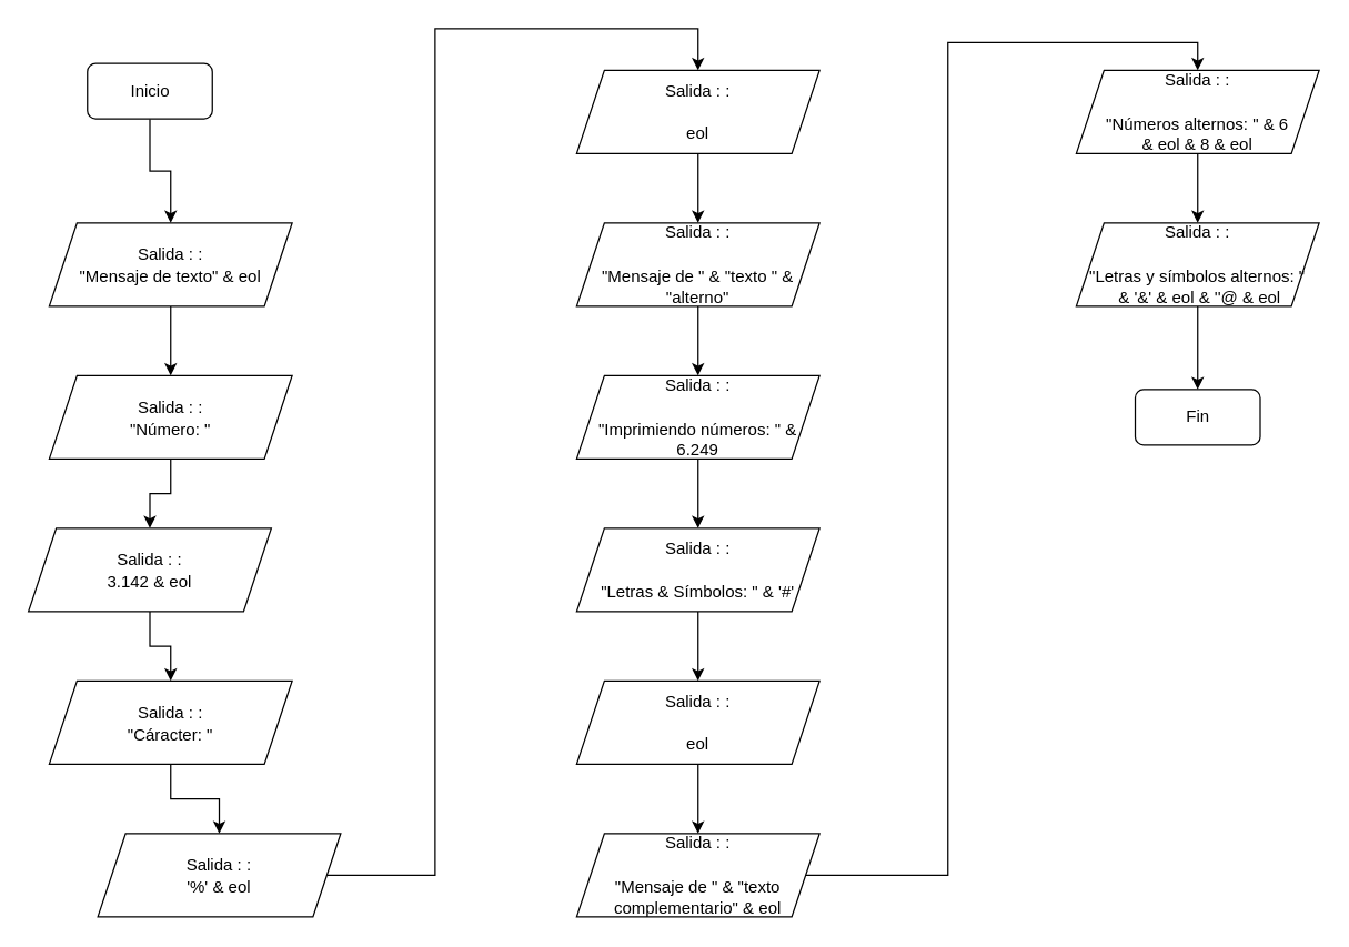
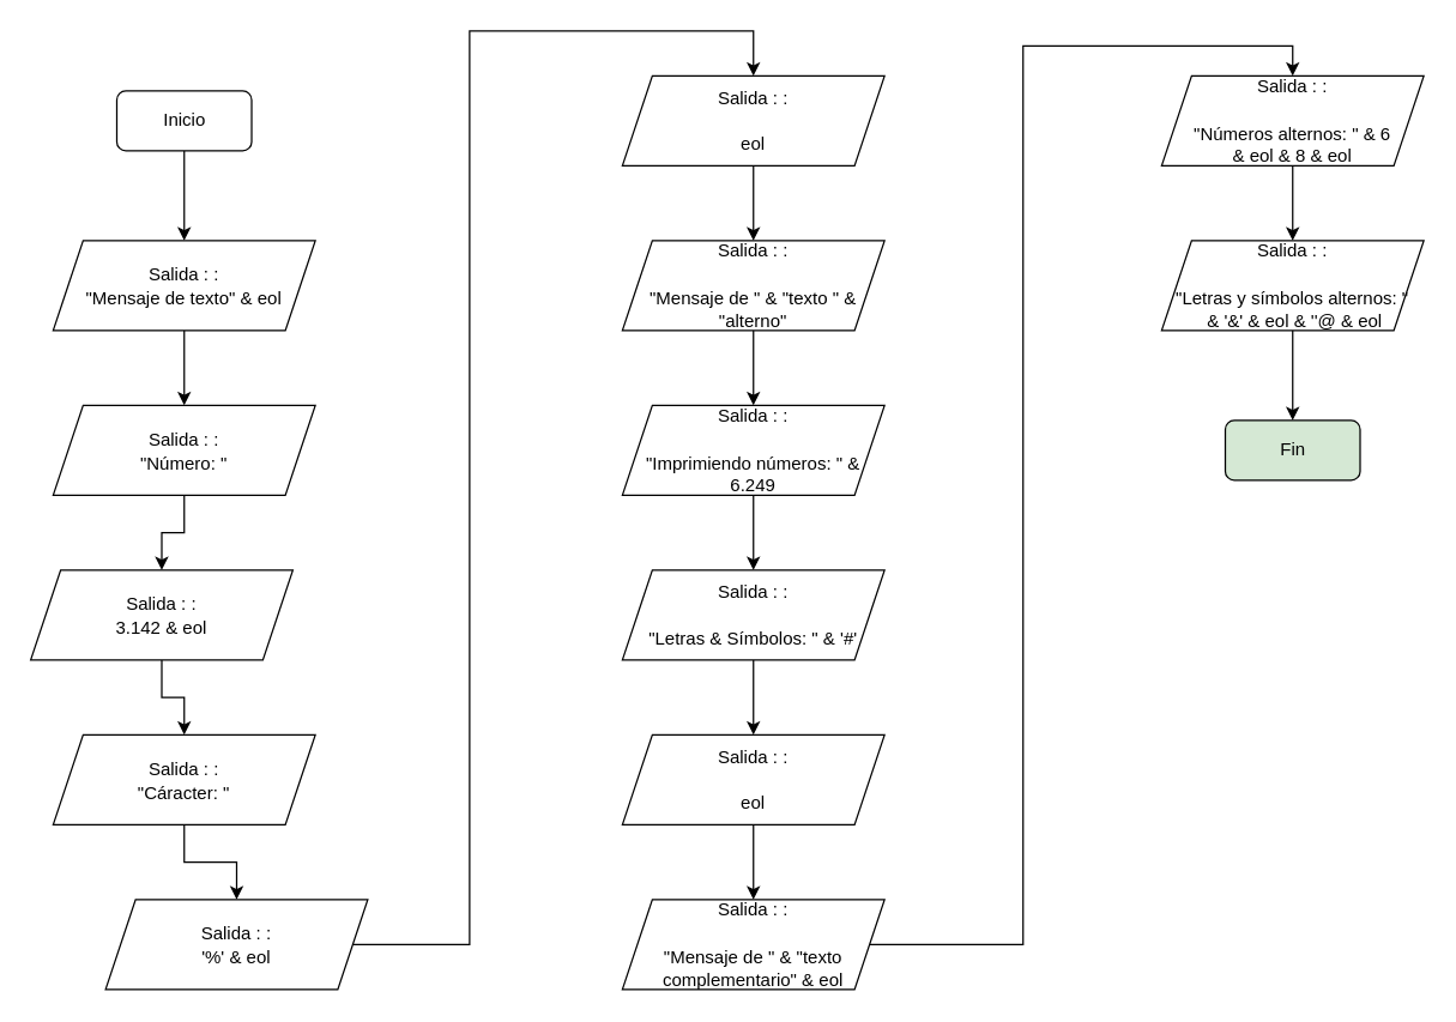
  <mxCell id="0" />
  <mxCell id="1" parent="0" />
  <mxCell id="2" value="" style="edgeStyle=orthogonalEdgeStyle;rounded=0;orthogonalLoop=1;jettySize=auto;html=1;fontSize=12;" parent="1" source="3" target="5" edge="1"><mxGeometry relative="1" as="geometry" /></mxCell>
- <mxCell id="3" value="&lt;font style=&quot;font-size: 12px&quot;&gt;Inicio&lt;/font&gt;" style="rounded=1;whiteSpace=wrap;html=1;" parent="1" vertex="1"><mxGeometry x="62.5" y="45" width="90" height="40" as="geometry" /></mxCell>
+ <mxCell id="3" value="&lt;font style=&quot;font-size: 12px&quot;&gt;Inicio&lt;/font&gt;" style="rounded=1;whiteSpace=wrap;html=1;" parent="1" vertex="1"><mxGeometry x="77.5" y="60" width="90" height="40" as="geometry" /></mxCell>
  <mxCell id="4" value="" style="edgeStyle=orthogonalEdgeStyle;rounded=0;orthogonalLoop=1;jettySize=auto;html=1;" edge="1" parent="1" source="5" target="8"><mxGeometry relative="1" as="geometry" /></mxCell>
  <mxCell id="5" value="&lt;font style=&quot;font-size: 12px&quot;&gt;Salida : :&lt;br&gt;&quot;Mensaje de texto&quot; &amp;amp; eol&lt;/font&gt;" style="shape=parallelogram;perimeter=parallelogramPerimeter;whiteSpace=wrap;html=1;fixedSize=1;fontSize=13;" parent="1" vertex="1"><mxGeometry x="35" y="160" width="175" height="60" as="geometry" /></mxCell>
- <mxCell id="6" value="&lt;font style=&quot;font-size: 12px&quot;&gt;Fin&lt;/font&gt;" style="rounded=1;whiteSpace=wrap;html=1;" parent="1" vertex="1"><mxGeometry x="817.5" y="280" width="90" height="40" as="geometry" /></mxCell>
+ <mxCell id="6" value="&lt;font style=&quot;font-size: 12px&quot;&gt;Fin&lt;/font&gt;" style="rounded=1;whiteSpace=wrap;html=1;fillColor=#d5e8d4;" parent="1" vertex="1"><mxGeometry x="817.5" y="280" width="90" height="40" as="geometry" /></mxCell>
  <mxCell id="7" value="" style="edgeStyle=orthogonalEdgeStyle;rounded=0;orthogonalLoop=1;jettySize=auto;html=1;" edge="1" parent="1" source="8" target="10"><mxGeometry relative="1" as="geometry" /></mxCell>
  <mxCell id="8" value="&lt;font style=&quot;font-size: 12px&quot;&gt;Salida : :&lt;br&gt;&quot;Número: &quot;&lt;/font&gt;" style="shape=parallelogram;perimeter=parallelogramPerimeter;whiteSpace=wrap;html=1;fixedSize=1;fontSize=13;" vertex="1" parent="1"><mxGeometry x="35" y="270" width="175" height="60" as="geometry" /></mxCell>
  <mxCell id="9" value="" style="edgeStyle=orthogonalEdgeStyle;rounded=0;orthogonalLoop=1;jettySize=auto;html=1;" edge="1" parent="1" source="10" target="12"><mxGeometry relative="1" as="geometry" /></mxCell>
  <mxCell id="10" value="&lt;font style=&quot;font-size: 12px&quot;&gt;Salida : :&lt;br&gt;3.142 &amp;amp; eol&lt;br&gt;&lt;/font&gt;" style="shape=parallelogram;perimeter=parallelogramPerimeter;whiteSpace=wrap;html=1;fixedSize=1;fontSize=13;" vertex="1" parent="1"><mxGeometry x="20" y="380" width="175" height="60" as="geometry" /></mxCell>
  <mxCell id="11" value="" style="edgeStyle=orthogonalEdgeStyle;rounded=0;orthogonalLoop=1;jettySize=auto;html=1;" edge="1" parent="1" source="12" target="14"><mxGeometry relative="1" as="geometry" /></mxCell>
  <mxCell id="12" value="&lt;font style=&quot;font-size: 12px&quot;&gt;Salida : :&lt;br&gt;&quot;Cáracter: &quot;&lt;/font&gt;" style="shape=parallelogram;perimeter=parallelogramPerimeter;whiteSpace=wrap;html=1;fixedSize=1;fontSize=13;" vertex="1" parent="1"><mxGeometry x="35" y="490" width="175" height="60" as="geometry" /></mxCell>
  <mxCell id="13" style="edgeStyle=orthogonalEdgeStyle;rounded=0;orthogonalLoop=1;jettySize=auto;html=1;entryX=0.5;entryY=0;entryDx=0;entryDy=0;" edge="1" parent="1" source="14" target="22"><mxGeometry relative="1" as="geometry"><Array as="points"><mxPoint x="313" y="630" /><mxPoint x="313" y="20" /><mxPoint x="503" y="20" /></Array></mxGeometry></mxCell>
  <mxCell id="14" value="&lt;font style=&quot;font-size: 12px&quot;&gt;Salida : :&lt;br&gt;'%' &amp;amp; eol&lt;br&gt;&lt;/font&gt;" style="shape=parallelogram;perimeter=parallelogramPerimeter;whiteSpace=wrap;html=1;fixedSize=1;fontSize=13;" vertex="1" parent="1"><mxGeometry x="70" y="600" width="175" height="60" as="geometry" /></mxCell>
  <mxCell id="15" value="" style="edgeStyle=orthogonalEdgeStyle;rounded=0;orthogonalLoop=1;jettySize=auto;html=1;" edge="1" parent="1" source="16" target="18"><mxGeometry relative="1" as="geometry" /></mxCell>
  <mxCell id="16" value="&lt;font style=&quot;font-size: 12px&quot;&gt;Salida : :&lt;br&gt;&lt;br&gt;&quot;Mensaje de &quot; &amp;amp; &quot;texto &quot; &amp;amp; &quot;alterno&quot;&lt;br&gt;&lt;/font&gt;" style="shape=parallelogram;perimeter=parallelogramPerimeter;whiteSpace=wrap;html=1;fixedSize=1;fontSize=13;" vertex="1" parent="1"><mxGeometry x="415" y="160" width="175" height="60" as="geometry" /></mxCell>
  <mxCell id="17" value="" style="edgeStyle=orthogonalEdgeStyle;rounded=0;orthogonalLoop=1;jettySize=auto;html=1;" edge="1" parent="1" source="18" target="20"><mxGeometry relative="1" as="geometry" /></mxCell>
  <mxCell id="18" value="&lt;font style=&quot;font-size: 12px&quot;&gt;Salida : :&lt;br&gt;&lt;br&gt;&quot;Imprimiendo números: &quot; &amp;amp; 6.249&lt;br&gt;&lt;/font&gt;" style="shape=parallelogram;perimeter=parallelogramPerimeter;whiteSpace=wrap;html=1;fixedSize=1;fontSize=13;" vertex="1" parent="1"><mxGeometry x="415" y="270" width="175" height="60" as="geometry" /></mxCell>
  <mxCell id="19" value="" style="edgeStyle=orthogonalEdgeStyle;rounded=0;orthogonalLoop=1;jettySize=auto;html=1;" edge="1" parent="1" source="20" target="24"><mxGeometry relative="1" as="geometry" /></mxCell>
  <mxCell id="20" value="&lt;font style=&quot;font-size: 12px&quot;&gt;Salida : :&lt;br&gt;&lt;br&gt;&quot;Letras &amp;amp; Símbolos: &quot; &amp;amp; '#'&lt;br&gt;&lt;/font&gt;" style="shape=parallelogram;perimeter=parallelogramPerimeter;whiteSpace=wrap;html=1;fixedSize=1;fontSize=13;" vertex="1" parent="1"><mxGeometry x="415" y="380" width="175" height="60" as="geometry" /></mxCell>
  <mxCell id="21" value="" style="edgeStyle=orthogonalEdgeStyle;rounded=0;orthogonalLoop=1;jettySize=auto;html=1;" edge="1" parent="1" source="22" target="16"><mxGeometry relative="1" as="geometry" /></mxCell>
  <mxCell id="22" value="&lt;font style=&quot;font-size: 12px&quot;&gt;Salida : :&lt;br&gt;&lt;br&gt;eol&lt;br&gt;&lt;/font&gt;" style="shape=parallelogram;perimeter=parallelogramPerimeter;whiteSpace=wrap;html=1;fixedSize=1;fontSize=13;" vertex="1" parent="1"><mxGeometry x="415" y="50" width="175" height="60" as="geometry" /></mxCell>
  <mxCell id="23" value="" style="edgeStyle=orthogonalEdgeStyle;rounded=0;orthogonalLoop=1;jettySize=auto;html=1;" edge="1" parent="1" source="24" target="26"><mxGeometry relative="1" as="geometry" /></mxCell>
  <mxCell id="24" value="&lt;font style=&quot;font-size: 12px&quot;&gt;Salida : :&lt;br&gt;&lt;br&gt;eol&lt;br&gt;&lt;/font&gt;" style="shape=parallelogram;perimeter=parallelogramPerimeter;whiteSpace=wrap;html=1;fixedSize=1;fontSize=13;" vertex="1" parent="1"><mxGeometry x="415" y="490" width="175" height="60" as="geometry" /></mxCell>
  <mxCell id="25" style="edgeStyle=orthogonalEdgeStyle;rounded=0;orthogonalLoop=1;jettySize=auto;html=1;entryX=0.5;entryY=0;entryDx=0;entryDy=0;" edge="1" parent="1" source="26" target="28"><mxGeometry relative="1" as="geometry" /></mxCell>
  <mxCell id="26" value="&lt;font style=&quot;font-size: 12px&quot;&gt;Salida : :&lt;br&gt;&lt;br&gt;&quot;Mensaje de &quot; &amp;amp; &quot;texto complementario&quot; &amp;amp; eol&lt;br&gt;&lt;/font&gt;" style="shape=parallelogram;perimeter=parallelogramPerimeter;whiteSpace=wrap;html=1;fixedSize=1;fontSize=13;" vertex="1" parent="1"><mxGeometry x="415" y="600" width="175" height="60" as="geometry" /></mxCell>
  <mxCell id="27" value="" style="edgeStyle=orthogonalEdgeStyle;rounded=0;orthogonalLoop=1;jettySize=auto;html=1;" edge="1" parent="1" source="28" target="30"><mxGeometry relative="1" as="geometry" /></mxCell>
  <mxCell id="28" value="&lt;font style=&quot;font-size: 12px&quot;&gt;Salida : :&lt;br&gt;&lt;br&gt;&quot;Números alternos: &quot; &amp;amp; 6 &lt;br&gt;&amp;amp; eol &amp;amp; 8 &amp;amp; eol&lt;br&gt;&lt;/font&gt;" style="shape=parallelogram;perimeter=parallelogramPerimeter;whiteSpace=wrap;html=1;fixedSize=1;fontSize=13;" vertex="1" parent="1"><mxGeometry x="775" y="50" width="175" height="60" as="geometry" /></mxCell>
  <mxCell id="29" value="" style="edgeStyle=orthogonalEdgeStyle;rounded=0;orthogonalLoop=1;jettySize=auto;html=1;" edge="1" parent="1" source="30" target="6"><mxGeometry relative="1" as="geometry" /></mxCell>
  <mxCell id="30" value="&lt;font style=&quot;font-size: 12px&quot;&gt;Salida : :&lt;br&gt;&lt;br&gt;&quot;Letras y símbolos alternos: &quot;&lt;br&gt;&amp;nbsp;&amp;amp; '&amp;amp;' &amp;amp; eol &amp;amp; ''@ &amp;amp; eol&lt;br&gt;&lt;/font&gt;" style="shape=parallelogram;perimeter=parallelogramPerimeter;whiteSpace=wrap;html=1;fixedSize=1;fontSize=13;" vertex="1" parent="1"><mxGeometry x="775" y="160" width="175" height="60" as="geometry" /></mxCell>
